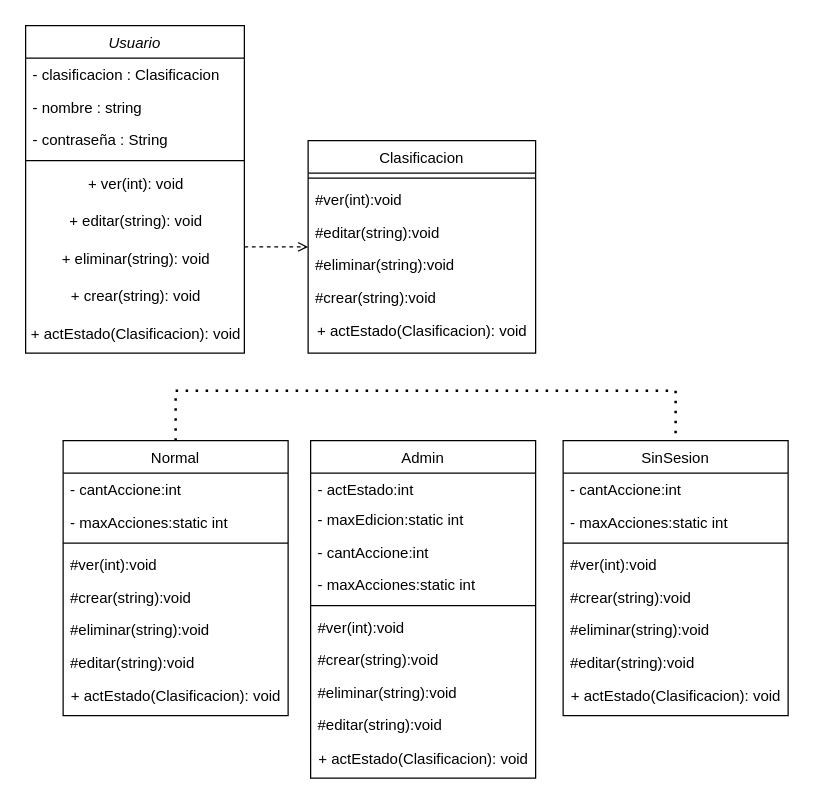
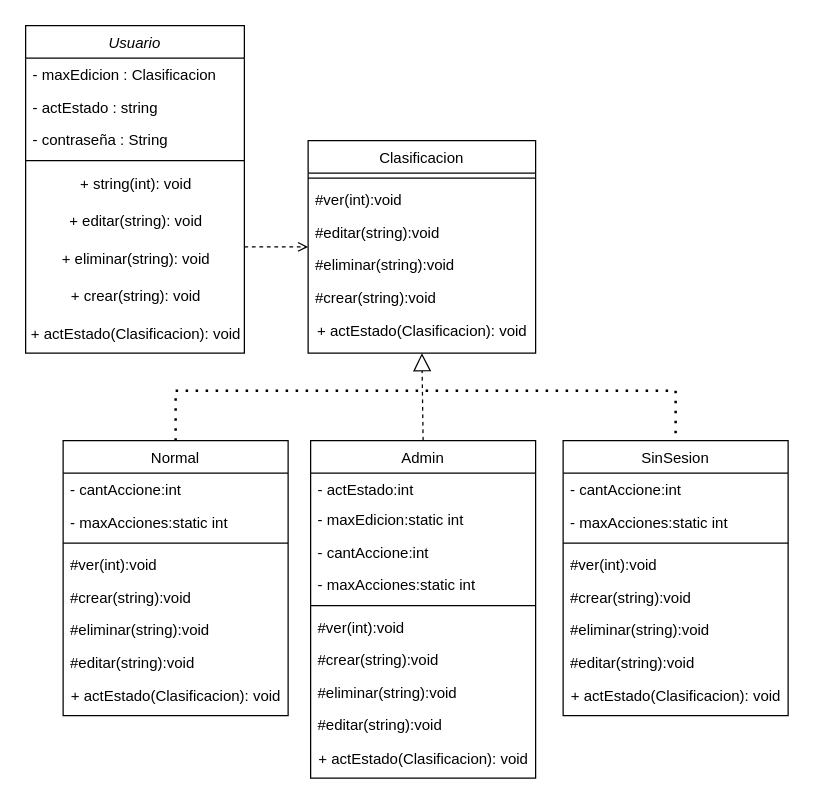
  <mxCell id="0" />
  <mxCell id="1" parent="0" />
  <mxCell id="2" value="Usuario" style="swimlane;fontStyle=2;align=center;verticalAlign=top;childLayout=stackLayout;horizontal=1;startSize=26;horizontalStack=0;resizeParent=1;resizeLast=0;collapsible=1;marginBottom=0;rounded=0;shadow=0;strokeWidth=1;" parent="1" vertex="1"><mxGeometry x="20" y="20" width="175" height="262" as="geometry"><mxRectangle x="230" y="140" width="160" height="26" as="alternateBounds" /></mxGeometry></mxCell>
- <mxCell id="3" value="- clasificacion : Clasificacion&#10;" style="text;align=left;verticalAlign=top;spacingLeft=4;spacingRight=4;overflow=hidden;rotatable=0;points=[[0,0.5],[1,0.5]];portConstraint=eastwest;" parent="2" vertex="1"><mxGeometry y="26" width="175" height="26" as="geometry" /></mxCell>
- <mxCell id="4" value="- nombre : string" style="text;align=left;verticalAlign=top;spacingLeft=4;spacingRight=4;overflow=hidden;rotatable=0;points=[[0,0.5],[1,0.5]];portConstraint=eastwest;rounded=0;shadow=0;html=0;" parent="2" vertex="1"><mxGeometry y="52" width="175" height="26" as="geometry" /></mxCell>
+ <mxCell id="3" value="- maxEdicion : Clasificacion&#10;" style="text;align=left;verticalAlign=top;spacingLeft=4;spacingRight=4;overflow=hidden;rotatable=0;points=[[0,0.5],[1,0.5]];portConstraint=eastwest;" parent="2" vertex="1"><mxGeometry y="26" width="175" height="26" as="geometry" /></mxCell>
+ <mxCell id="4" value="- actEstado : string" style="text;align=left;verticalAlign=top;spacingLeft=4;spacingRight=4;overflow=hidden;rotatable=0;points=[[0,0.5],[1,0.5]];portConstraint=eastwest;rounded=0;shadow=0;html=0;" parent="2" vertex="1"><mxGeometry y="52" width="175" height="26" as="geometry" /></mxCell>
  <mxCell id="5" value="- contraseña : String" style="text;align=left;verticalAlign=top;spacingLeft=4;spacingRight=4;overflow=hidden;rotatable=0;points=[[0,0.5],[1,0.5]];portConstraint=eastwest;rounded=0;shadow=0;html=0;" parent="2" vertex="1"><mxGeometry y="78" width="175" height="26" as="geometry" /></mxCell>
  <mxCell id="6" value="" style="line;html=1;strokeWidth=1;align=left;verticalAlign=middle;spacingTop=-1;spacingLeft=3;spacingRight=3;rotatable=0;labelPosition=right;points=[];portConstraint=eastwest;" parent="2" vertex="1"><mxGeometry y="104" width="175" height="8" as="geometry" /></mxCell>
- <mxCell id="7" value="+ ver(int): void" style="text;html=1;align=center;verticalAlign=middle;resizable=0;points=[];autosize=1;strokeColor=none;fillColor=none;" vertex="1" parent="2"><mxGeometry y="112" width="175" height="30" as="geometry" /></mxCell>
+ <mxCell id="7" value="+ string(int): void" style="text;html=1;align=center;verticalAlign=middle;resizable=0;points=[];autosize=1;strokeColor=none;fillColor=none;" vertex="1" parent="2"><mxGeometry y="112" width="175" height="30" as="geometry" /></mxCell>
  <mxCell id="8" value="+ editar(string): void" style="text;html=1;align=center;verticalAlign=middle;resizable=0;points=[];autosize=1;strokeColor=none;fillColor=none;" vertex="1" parent="2"><mxGeometry y="142" width="175" height="30" as="geometry" /></mxCell>
  <mxCell id="9" value="+ eliminar(string): void" style="text;html=1;align=center;verticalAlign=middle;resizable=0;points=[];autosize=1;strokeColor=none;fillColor=none;" vertex="1" parent="2"><mxGeometry y="172" width="175" height="30" as="geometry" /></mxCell>
  <mxCell id="10" value="+ crear(string): void" style="text;html=1;align=center;verticalAlign=middle;resizable=0;points=[];autosize=1;strokeColor=none;fillColor=none;" vertex="1" parent="2"><mxGeometry y="202" width="175" height="30" as="geometry" /></mxCell>
  <mxCell id="11" value="+ actEstado(Clasificacion): void" style="text;html=1;align=center;verticalAlign=middle;resizable=0;points=[];autosize=1;strokeColor=none;fillColor=none;" vertex="1" parent="2"><mxGeometry y="232" width="175" height="30" as="geometry" /></mxCell>
  <mxCell id="12" value="Normal" style="swimlane;fontStyle=0;align=center;verticalAlign=top;childLayout=stackLayout;horizontal=1;startSize=26;horizontalStack=0;resizeParent=1;resizeLast=0;collapsible=1;marginBottom=0;rounded=0;shadow=0;strokeWidth=1;" parent="1" vertex="1"><mxGeometry x="50" y="352" width="180" height="220" as="geometry"><mxRectangle x="530" y="420" width="170" height="26" as="alternateBounds" /></mxGeometry></mxCell>
  <mxCell id="13" value="- cantAccione:int" style="text;align=left;verticalAlign=top;spacingLeft=4;spacingRight=4;overflow=hidden;rotatable=0;points=[[0,0.5],[1,0.5]];portConstraint=eastwest;" parent="12" vertex="1"><mxGeometry y="26" width="180" height="26" as="geometry" /></mxCell>
  <mxCell id="14" value="- maxAcciones:static int" style="text;align=left;verticalAlign=top;spacingLeft=4;spacingRight=4;overflow=hidden;rotatable=0;points=[[0,0.5],[1,0.5]];portConstraint=eastwest;" vertex="1" parent="12"><mxGeometry y="52" width="180" height="26" as="geometry" /></mxCell>
  <mxCell id="15" value="" style="line;html=1;strokeWidth=1;align=left;verticalAlign=middle;spacingTop=-1;spacingLeft=3;spacingRight=3;rotatable=0;labelPosition=right;points=[];portConstraint=eastwest;" parent="12" vertex="1"><mxGeometry y="78" width="180" height="8" as="geometry" /></mxCell>
  <mxCell id="16" value="#ver(int):void" style="text;align=left;verticalAlign=top;spacingLeft=4;spacingRight=4;overflow=hidden;rotatable=0;points=[[0,0.5],[1,0.5]];portConstraint=eastwest;" vertex="1" parent="12"><mxGeometry y="86" width="180" height="26" as="geometry" /></mxCell>
  <mxCell id="17" value="#crear(string):void" style="text;align=left;verticalAlign=top;spacingLeft=4;spacingRight=4;overflow=hidden;rotatable=0;points=[[0,0.5],[1,0.5]];portConstraint=eastwest;" vertex="1" parent="12"><mxGeometry y="112" width="180" height="26" as="geometry" /></mxCell>
  <mxCell id="18" value="#eliminar(string):void" style="text;align=left;verticalAlign=top;spacingLeft=4;spacingRight=4;overflow=hidden;rotatable=0;points=[[0,0.5],[1,0.5]];portConstraint=eastwest;" vertex="1" parent="12"><mxGeometry y="138" width="180" height="26" as="geometry" /></mxCell>
  <mxCell id="19" value="#editar(string):void" style="text;align=left;verticalAlign=top;spacingLeft=4;spacingRight=4;overflow=hidden;rotatable=0;points=[[0,0.5],[1,0.5]];portConstraint=eastwest;" vertex="1" parent="12"><mxGeometry y="164" width="180" height="26" as="geometry" /></mxCell>
  <mxCell id="20" value="+ actEstado(Clasificacion): void" style="text;html=1;align=center;verticalAlign=middle;resizable=0;points=[];autosize=1;strokeColor=none;fillColor=none;" vertex="1" parent="12"><mxGeometry y="190" width="180" height="30" as="geometry" /></mxCell>
  <mxCell id="21" value="Clasificacion" style="swimlane;fontStyle=0;align=center;verticalAlign=top;childLayout=stackLayout;horizontal=1;startSize=26;horizontalStack=0;resizeParent=1;resizeLast=0;collapsible=1;marginBottom=0;rounded=0;shadow=0;strokeWidth=1;" parent="1" vertex="1"><mxGeometry x="246" y="112" width="182" height="170" as="geometry"><mxRectangle x="550" y="140" width="160" height="26" as="alternateBounds" /></mxGeometry></mxCell>
  <mxCell id="22" value="" style="line;html=1;strokeWidth=1;align=left;verticalAlign=middle;spacingTop=-1;spacingLeft=3;spacingRight=3;rotatable=0;labelPosition=right;points=[];portConstraint=eastwest;" parent="21" vertex="1"><mxGeometry y="26" width="182" height="8" as="geometry" /></mxCell>
  <mxCell id="23" value="#ver(int):void" style="text;align=left;verticalAlign=top;spacingLeft=4;spacingRight=4;overflow=hidden;rotatable=0;points=[[0,0.5],[1,0.5]];portConstraint=eastwest;" parent="21" vertex="1"><mxGeometry y="34" width="182" height="26" as="geometry" /></mxCell>
  <mxCell id="24" value="#editar(string):void" style="text;align=left;verticalAlign=top;spacingLeft=4;spacingRight=4;overflow=hidden;rotatable=0;points=[[0,0.5],[1,0.5]];portConstraint=eastwest;" parent="21" vertex="1"><mxGeometry y="60" width="182" height="26" as="geometry" /></mxCell>
  <mxCell id="25" value="#eliminar(string):void" style="text;align=left;verticalAlign=top;spacingLeft=4;spacingRight=4;overflow=hidden;rotatable=0;points=[[0,0.5],[1,0.5]];portConstraint=eastwest;" vertex="1" parent="21"><mxGeometry y="86" width="182" height="26" as="geometry" /></mxCell>
  <mxCell id="26" value="#crear(string):void" style="text;align=left;verticalAlign=top;spacingLeft=4;spacingRight=4;overflow=hidden;rotatable=0;points=[[0,0.5],[1,0.5]];portConstraint=eastwest;" vertex="1" parent="21"><mxGeometry y="112" width="182" height="26" as="geometry" /></mxCell>
  <mxCell id="27" value="+ actEstado(Clasificacion): void" style="text;html=1;align=center;verticalAlign=middle;resizable=0;points=[];autosize=1;strokeColor=none;fillColor=none;" vertex="1" parent="21"><mxGeometry y="138" width="182" height="30" as="geometry" /></mxCell>
  <mxCell id="28" value="" style="endArrow=open;shadow=0;strokeWidth=1;rounded=0;curved=0;endFill=1;edgeStyle=elbowEdgeStyle;elbow=vertical;dashed=1;" parent="1" source="2" target="21" edge="1"><mxGeometry x="0.5" y="41" relative="1" as="geometry"><mxPoint x="-40" y="124" as="sourcePoint" /><mxPoint x="120" y="124" as="targetPoint" /><mxPoint x="-40" y="32" as="offset" /></mxGeometry></mxCell>
  <mxCell id="29" value="Admin" style="swimlane;fontStyle=0;align=center;verticalAlign=top;childLayout=stackLayout;horizontal=1;startSize=26;horizontalStack=0;resizeParent=1;resizeLast=0;collapsible=1;marginBottom=0;rounded=0;shadow=0;strokeWidth=1;" vertex="1" parent="1"><mxGeometry x="248" y="352" width="180" height="270" as="geometry"><mxRectangle x="530" y="420" width="170" height="26" as="alternateBounds" /></mxGeometry></mxCell>
  <mxCell id="30" value="- actEstado:int" style="text;align=left;verticalAlign=top;spacingLeft=4;spacingRight=4;overflow=hidden;rotatable=0;points=[[0,0.5],[1,0.5]];portConstraint=eastwest;" vertex="1" parent="29"><mxGeometry y="26" width="180" height="24" as="geometry" /></mxCell>
  <mxCell id="31" value="- maxEdicion:static int" style="text;align=left;verticalAlign=top;spacingLeft=4;spacingRight=4;overflow=hidden;rotatable=0;points=[[0,0.5],[1,0.5]];portConstraint=eastwest;" vertex="1" parent="29"><mxGeometry y="50" width="180" height="26" as="geometry" /></mxCell>
  <mxCell id="32" value="- cantAccione:int" style="text;align=left;verticalAlign=top;spacingLeft=4;spacingRight=4;overflow=hidden;rotatable=0;points=[[0,0.5],[1,0.5]];portConstraint=eastwest;" vertex="1" parent="29"><mxGeometry y="76" width="180" height="26" as="geometry" /></mxCell>
  <mxCell id="33" value="- maxAcciones:static int" style="text;align=left;verticalAlign=top;spacingLeft=4;spacingRight=4;overflow=hidden;rotatable=0;points=[[0,0.5],[1,0.5]];portConstraint=eastwest;" vertex="1" parent="29"><mxGeometry y="102" width="180" height="26" as="geometry" /></mxCell>
  <mxCell id="34" value="" style="line;html=1;strokeWidth=1;align=left;verticalAlign=middle;spacingTop=-1;spacingLeft=3;spacingRight=3;rotatable=0;labelPosition=right;points=[];portConstraint=eastwest;" vertex="1" parent="29"><mxGeometry y="128" width="180" height="8" as="geometry" /></mxCell>
  <mxCell id="35" value="#ver(int):void" style="text;align=left;verticalAlign=top;spacingLeft=4;spacingRight=4;overflow=hidden;rotatable=0;points=[[0,0.5],[1,0.5]];portConstraint=eastwest;" vertex="1" parent="29"><mxGeometry y="136" width="180" height="26" as="geometry" /></mxCell>
  <mxCell id="36" value="#crear(string):void" style="text;align=left;verticalAlign=top;spacingLeft=4;spacingRight=4;overflow=hidden;rotatable=0;points=[[0,0.5],[1,0.5]];portConstraint=eastwest;" vertex="1" parent="29"><mxGeometry y="162" width="180" height="26" as="geometry" /></mxCell>
  <mxCell id="37" value="#eliminar(string):void" style="text;align=left;verticalAlign=top;spacingLeft=4;spacingRight=4;overflow=hidden;rotatable=0;points=[[0,0.5],[1,0.5]];portConstraint=eastwest;" vertex="1" parent="29"><mxGeometry y="188" width="180" height="26" as="geometry" /></mxCell>
  <mxCell id="38" value="#editar(string):void" style="text;align=left;verticalAlign=top;spacingLeft=4;spacingRight=4;overflow=hidden;rotatable=0;points=[[0,0.5],[1,0.5]];portConstraint=eastwest;" vertex="1" parent="29"><mxGeometry y="214" width="180" height="26" as="geometry" /></mxCell>
  <mxCell id="39" value="+ actEstado(Clasificacion): void" style="text;html=1;align=center;verticalAlign=middle;resizable=0;points=[];autosize=1;strokeColor=none;fillColor=none;" vertex="1" parent="29"><mxGeometry y="240" width="180" height="30" as="geometry" /></mxCell>
  <mxCell id="40" value="SinSesion" style="swimlane;fontStyle=0;align=center;verticalAlign=top;childLayout=stackLayout;horizontal=1;startSize=26;horizontalStack=0;resizeParent=1;resizeLast=0;collapsible=1;marginBottom=0;rounded=0;shadow=0;strokeWidth=1;" vertex="1" parent="1"><mxGeometry x="450" y="352" width="180" height="220" as="geometry"><mxRectangle x="530" y="420" width="170" height="26" as="alternateBounds" /></mxGeometry></mxCell>
  <mxCell id="41" value="- cantAccione:int" style="text;align=left;verticalAlign=top;spacingLeft=4;spacingRight=4;overflow=hidden;rotatable=0;points=[[0,0.5],[1,0.5]];portConstraint=eastwest;" vertex="1" parent="40"><mxGeometry y="26" width="180" height="26" as="geometry" /></mxCell>
  <mxCell id="42" value="- maxAcciones:static int" style="text;align=left;verticalAlign=top;spacingLeft=4;spacingRight=4;overflow=hidden;rotatable=0;points=[[0,0.5],[1,0.5]];portConstraint=eastwest;" vertex="1" parent="40"><mxGeometry y="52" width="180" height="26" as="geometry" /></mxCell>
  <mxCell id="43" value="" style="line;html=1;strokeWidth=1;align=left;verticalAlign=middle;spacingTop=-1;spacingLeft=3;spacingRight=3;rotatable=0;labelPosition=right;points=[];portConstraint=eastwest;" vertex="1" parent="40"><mxGeometry y="78" width="180" height="8" as="geometry" /></mxCell>
  <mxCell id="44" value="#ver(int):void" style="text;align=left;verticalAlign=top;spacingLeft=4;spacingRight=4;overflow=hidden;rotatable=0;points=[[0,0.5],[1,0.5]];portConstraint=eastwest;" vertex="1" parent="40"><mxGeometry y="86" width="180" height="26" as="geometry" /></mxCell>
  <mxCell id="45" value="#crear(string):void" style="text;align=left;verticalAlign=top;spacingLeft=4;spacingRight=4;overflow=hidden;rotatable=0;points=[[0,0.5],[1,0.5]];portConstraint=eastwest;" vertex="1" parent="40"><mxGeometry y="112" width="180" height="26" as="geometry" /></mxCell>
  <mxCell id="46" value="#eliminar(string):void" style="text;align=left;verticalAlign=top;spacingLeft=4;spacingRight=4;overflow=hidden;rotatable=0;points=[[0,0.5],[1,0.5]];portConstraint=eastwest;" vertex="1" parent="40"><mxGeometry y="138" width="180" height="26" as="geometry" /></mxCell>
  <mxCell id="47" value="#editar(string):void" style="text;align=left;verticalAlign=top;spacingLeft=4;spacingRight=4;overflow=hidden;rotatable=0;points=[[0,0.5],[1,0.5]];portConstraint=eastwest;" vertex="1" parent="40"><mxGeometry y="164" width="180" height="26" as="geometry" /></mxCell>
  <mxCell id="48" value="+ actEstado(Clasificacion): void" style="text;html=1;align=center;verticalAlign=middle;resizable=0;points=[];autosize=1;strokeColor=none;fillColor=none;" vertex="1" parent="40"><mxGeometry y="190" width="180" height="30" as="geometry" /></mxCell>
  <mxCell id="49" value="" style="endArrow=none;dashed=1;html=1;dashPattern=1 3;strokeWidth=2;rounded=0;exitX=0.5;exitY=0;exitDx=0;exitDy=0;entryX=0.5;entryY=0;entryDx=0;entryDy=0;" edge="1" parent="1" source="12" target="40"><mxGeometry width="50" height="50" relative="1" as="geometry"><mxPoint x="150" y="282" as="sourcePoint" /><mxPoint x="200" y="232" as="targetPoint" /><Array as="points"><mxPoint x="140" y="312" /><mxPoint x="540" y="312" /></Array></mxGeometry></mxCell>
+ <mxCell id="50" value="" style="endArrow=block;dashed=1;endFill=0;endSize=12;html=1;rounded=0;exitX=0.5;exitY=0;exitDx=0;exitDy=0;entryX=0.5;entryY=1;entryDx=0;entryDy=0;" edge="1" parent="1" source="29" target="21"><mxGeometry width="160" relative="1" as="geometry"><mxPoint x="310" y="322" as="sourcePoint" /><mxPoint x="470" y="322" as="targetPoint" /></mxGeometry></mxCell>
